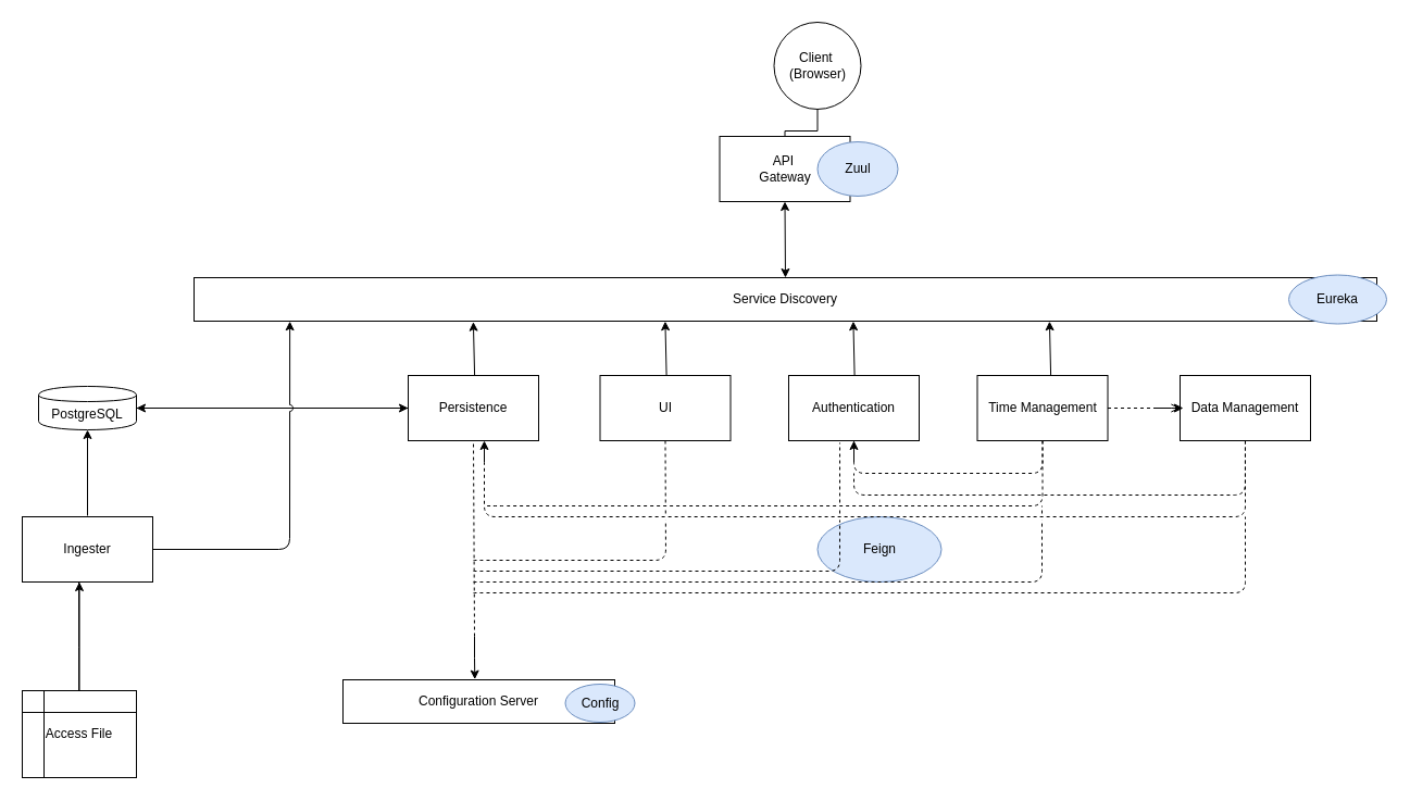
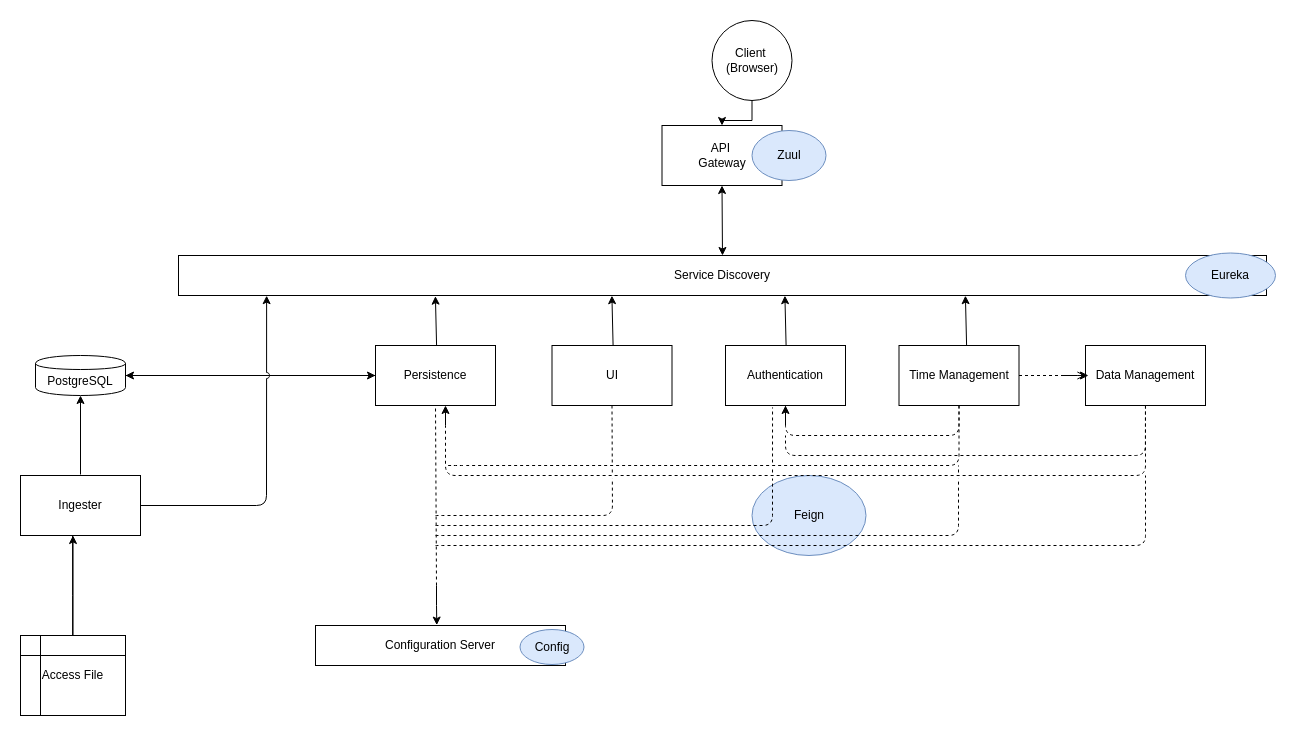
  <mxCell id="0" />
  <mxCell id="1" parent="0" />
- <mxCell id="2" style="edgeStyle=orthogonalEdgeStyle;rounded=0;orthogonalLoop=1;jettySize=auto;html=1;exitX=0.5;exitY=1;exitDx=0;exitDy=0;endArrow=none;" edge="1" parent="1" source="3" target="4"><mxGeometry relative="1" as="geometry" /></mxCell>
+ <mxCell id="2" style="edgeStyle=orthogonalEdgeStyle;rounded=0;orthogonalLoop=1;jettySize=auto;html=1;exitX=0.5;exitY=1;exitDx=0;exitDy=0;" edge="1" parent="1" source="3" target="4"><mxGeometry relative="1" as="geometry" /></mxCell>
  <mxCell id="3" value="Client&amp;nbsp;&lt;br&gt;(Browser)&lt;br&gt;" style="ellipse;whiteSpace=wrap;html=1;aspect=fixed;" vertex="1" parent="1"><mxGeometry x="711.5" y="20" width="80" height="80" as="geometry" /></mxCell>
  <mxCell id="4" value="API&amp;nbsp;&lt;br&gt;Gateway&lt;br&gt;" style="rounded=0;whiteSpace=wrap;html=1;" vertex="1" parent="1"><mxGeometry x="661.5" y="125" width="120" height="60" as="geometry" /></mxCell>
  <mxCell id="5" value="Service Discovery" style="rounded=0;whiteSpace=wrap;html=1;" vertex="1" parent="1"><mxGeometry x="178" y="255" width="1088" height="40" as="geometry" /></mxCell>
  <mxCell id="6" value="Authentication&lt;br&gt;" style="rounded=0;whiteSpace=wrap;html=1;" vertex="1" parent="1"><mxGeometry x="725" y="345" width="120" height="60" as="geometry" /></mxCell>
  <mxCell id="7" value="UI&lt;br&gt;" style="rounded=0;whiteSpace=wrap;html=1;" vertex="1" parent="1"><mxGeometry x="551.5" y="345" width="120" height="60" as="geometry" /></mxCell>
  <mxCell id="8" style="edgeStyle=orthogonalEdgeStyle;rounded=0;orthogonalLoop=1;jettySize=auto;html=1;exitX=0.434;exitY=1.003;exitDx=0;exitDy=0;exitPerimeter=0;endArrow=none;" edge="1" parent="1" source="9" target="17"><mxGeometry relative="1" as="geometry"><Array as="points"><mxPoint x="72" y="595" /><mxPoint x="72" y="595" /></Array></mxGeometry></mxCell>
  <mxCell id="9" value="Ingester&lt;br&gt;" style="rounded=0;whiteSpace=wrap;html=1;" vertex="1" parent="1"><mxGeometry x="20" y="475" width="120" height="60" as="geometry" /></mxCell>
  <mxCell id="10" value="Time Management&lt;br&gt;" style="rounded=0;whiteSpace=wrap;html=1;" vertex="1" parent="1"><mxGeometry x="898.5" y="345" width="120" height="60" as="geometry" /></mxCell>
  <mxCell id="11" style="edgeStyle=orthogonalEdgeStyle;rounded=0;orthogonalLoop=1;jettySize=auto;html=1;entryX=0;entryY=0.5;entryDx=0;entryDy=0;" edge="1" parent="1" source="12" target="15"><mxGeometry relative="1" as="geometry" /></mxCell>
  <mxCell id="12" value="PostgreSQL" style="shape=cylinder;whiteSpace=wrap;html=1;boundedLbl=1;backgroundOutline=1;" vertex="1" parent="1"><mxGeometry x="35" y="355" width="90" height="40" as="geometry" /></mxCell>
  <mxCell id="13" style="edgeStyle=orthogonalEdgeStyle;rounded=0;orthogonalLoop=1;jettySize=auto;html=1;entryX=1;entryY=0.5;entryDx=0;entryDy=0;" edge="1" parent="1" source="15" target="12"><mxGeometry relative="1" as="geometry" /></mxCell>
  <mxCell id="14" style="edgeStyle=orthogonalEdgeStyle;rounded=0;orthogonalLoop=1;jettySize=auto;html=1;entryX=0.5;entryY=0;entryDx=0;entryDy=0;" edge="1" parent="1"><mxGeometry relative="1" as="geometry"><mxPoint x="436" y="585" as="sourcePoint" /><mxPoint x="436.294" y="624.588" as="targetPoint" /><Array as="points"><mxPoint x="436" y="605" /><mxPoint x="436" y="605" /></Array></mxGeometry></mxCell>
  <mxCell id="15" value="Persistence&lt;br&gt;" style="rounded=0;whiteSpace=wrap;html=1;" vertex="1" parent="1"><mxGeometry x="375" y="345" width="120" height="60" as="geometry" /></mxCell>
  <mxCell id="16" style="edgeStyle=orthogonalEdgeStyle;rounded=0;orthogonalLoop=1;jettySize=auto;html=1;" edge="1" parent="1" source="17"><mxGeometry relative="1" as="geometry"><mxPoint x="72.5" y="535" as="targetPoint" /></mxGeometry></mxCell>
  <mxCell id="17" value="Access File" style="shape=internalStorage;whiteSpace=wrap;html=1;backgroundOutline=1;" vertex="1" parent="1"><mxGeometry x="20" y="635" width="105" height="80" as="geometry" /></mxCell>
  <mxCell id="18" value="Configuration Server" style="rounded=0;whiteSpace=wrap;html=1;" vertex="1" parent="1"><mxGeometry x="315" y="625" width="250" height="40" as="geometry" /></mxCell>
  <mxCell id="19" value="" style="endArrow=classic;html=1;entryX=0.081;entryY=1.004;entryDx=0;entryDy=0;entryPerimeter=0;exitX=1;exitY=0.5;exitDx=0;exitDy=0;jumpStyle=arc;" edge="1" parent="1" source="9" target="5"><mxGeometry width="50" height="50" relative="1" as="geometry"><mxPoint x="254" y="515" as="sourcePoint" /><mxPoint x="265" y="295" as="targetPoint" /><Array as="points"><mxPoint x="266" y="505" /></Array></mxGeometry></mxCell>
  <mxCell id="20" value="" style="endArrow=classic;html=1;exitX=0.5;exitY=0;exitDx=0;exitDy=0;entryX=0.081;entryY=1.004;entryDx=0;entryDy=0;entryPerimeter=0;" edge="1" parent="1"><mxGeometry width="50" height="50" relative="1" as="geometry"><mxPoint x="612.588" y="344.588" as="sourcePoint" /><mxPoint x="611.412" y="295.176" as="targetPoint" /></mxGeometry></mxCell>
  <mxCell id="21" value="" style="endArrow=classic;html=1;exitX=0.5;exitY=0;exitDx=0;exitDy=0;entryX=0.081;entryY=1.004;entryDx=0;entryDy=0;entryPerimeter=0;" edge="1" parent="1"><mxGeometry width="50" height="50" relative="1" as="geometry"><mxPoint x="785.588" y="344.588" as="sourcePoint" /><mxPoint x="784.412" y="295.176" as="targetPoint" /></mxGeometry></mxCell>
  <mxCell id="22" value="" style="endArrow=classic;html=1;exitX=0.5;exitY=0;exitDx=0;exitDy=0;entryX=0.081;entryY=1.004;entryDx=0;entryDy=0;entryPerimeter=0;" edge="1" parent="1"><mxGeometry width="50" height="50" relative="1" as="geometry"><mxPoint x="966.088" y="344.588" as="sourcePoint" /><mxPoint x="964.912" y="295.176" as="targetPoint" /></mxGeometry></mxCell>
  <mxCell id="23" value="" style="endArrow=classic;html=1;exitX=0.5;exitY=0;exitDx=0;exitDy=0;entryX=0.081;entryY=1.004;entryDx=0;entryDy=0;entryPerimeter=0;" edge="1" parent="1"><mxGeometry width="50" height="50" relative="1" as="geometry"><mxPoint x="436.088" y="345.088" as="sourcePoint" /><mxPoint x="434.912" y="295.676" as="targetPoint" /></mxGeometry></mxCell>
  <mxCell id="24" value="" style="endArrow=classic;startArrow=classic;html=1;entryX=0.5;entryY=1;entryDx=0;entryDy=0;exitX=0.5;exitY=0;exitDx=0;exitDy=0;" edge="1" parent="1" source="5" target="4"><mxGeometry width="50" height="50" relative="1" as="geometry"><mxPoint x="650.559" y="255.176" as="sourcePoint" /><mxPoint x="650.559" y="215.176" as="targetPoint" /></mxGeometry></mxCell>
  <mxCell id="25" value="" style="endArrow=classic;html=1;entryX=0.5;entryY=1;entryDx=0;entryDy=0;" edge="1" parent="1" target="12"><mxGeometry width="50" height="50" relative="1" as="geometry"><mxPoint x="80" y="474" as="sourcePoint" /><mxPoint x="115" y="435" as="targetPoint" /></mxGeometry></mxCell>
  <mxCell id="26" value="" style="endArrow=none;dashed=1;html=1;entryX=0.5;entryY=1;entryDx=0;entryDy=0;" edge="1" parent="1" target="15"><mxGeometry width="50" height="50" relative="1" as="geometry"><mxPoint x="436" y="585" as="sourcePoint" /><mxPoint x="455" y="415" as="targetPoint" /></mxGeometry></mxCell>
  <mxCell id="27" value="Zuul" style="ellipse;whiteSpace=wrap;html=1;fillColor=#dae8fc;strokeColor=#6c8ebf;" vertex="1" parent="1"><mxGeometry x="751.5" y="130" width="74" height="50" as="geometry" /></mxCell>
  <mxCell id="28" value="Config" style="ellipse;whiteSpace=wrap;html=1;fillColor=#dae8fc;strokeColor=#6c8ebf;" vertex="1" parent="1"><mxGeometry x="519.5" y="629" width="64" height="35" as="geometry" /></mxCell>
- <mxCell id="29" value="Feign" style="ellipse;whiteSpace=wrap;html=1;fillColor=#dae8fc;strokeColor=#6c8ebf;" vertex="1" parent="1"><mxGeometry x="751.5" y="475" width="114" height="60" as="geometry" /></mxCell>
+ <mxCell id="29" value="Feign" style="ellipse;whiteSpace=wrap;html=1;fillColor=#dae8fc;strokeColor=#6c8ebf;" vertex="1" parent="1"><mxGeometry x="751.5" y="475" width="114" height="80" as="geometry" /></mxCell>
  <mxCell id="30" value="Eureka" style="ellipse;whiteSpace=wrap;html=1;fillColor=#dae8fc;strokeColor=#6c8ebf;" vertex="1" parent="1"><mxGeometry x="1185" y="252.5" width="90" height="45" as="geometry" /></mxCell>
  <mxCell id="31" style="edgeStyle=orthogonalEdgeStyle;rounded=1;orthogonalLoop=1;jettySize=auto;html=1;jumpStyle=arc;dashed=1;endArrow=none;exitX=0.5;exitY=1;exitDx=0;exitDy=0;entryX=0.5;entryY=1;entryDx=0;entryDy=0;" edge="1" parent="1" source="10" target="6"><mxGeometry relative="1" as="geometry"><mxPoint x="1045" y="455" as="targetPoint" /><Array as="points"><mxPoint x="958" y="435" /><mxPoint x="785" y="435" /></Array></mxGeometry></mxCell>
  <mxCell id="32" value="Data Management&lt;br&gt;" style="rounded=0;whiteSpace=wrap;html=1;" vertex="1" parent="1"><mxGeometry x="1085" y="345" width="120" height="60" as="geometry" /></mxCell>
  <mxCell id="33" value="" style="endArrow=open;dashed=1;html=1;exitX=1;exitY=0.5;exitDx=0;exitDy=0;entryX=0;entryY=0.5;entryDx=0;entryDy=0;strokeColor=#000000;" edge="1" parent="1" source="10" target="32"><mxGeometry width="50" height="50" relative="1" as="geometry"><mxPoint x="1005" y="575" as="sourcePoint" /><mxPoint x="1055" y="525" as="targetPoint" /></mxGeometry></mxCell>
  <mxCell id="34" value="" style="endArrow=classic;html=1;" edge="1" parent="1"><mxGeometry width="50" height="50" relative="1" as="geometry"><mxPoint x="1063" y="375" as="sourcePoint" /><mxPoint x="1088" y="375" as="targetPoint" /><Array as="points"><mxPoint x="1083" y="375" /></Array></mxGeometry></mxCell>
  <mxCell id="35" value="" style="endArrow=classic;html=1;" edge="1" parent="1"><mxGeometry width="50" height="50" relative="1" as="geometry"><mxPoint x="785" y="425" as="sourcePoint" /><mxPoint x="785" y="405" as="targetPoint" /><Array as="points" /></mxGeometry></mxCell>
  <mxCell id="36" style="edgeStyle=orthogonalEdgeStyle;rounded=1;orthogonalLoop=1;jettySize=auto;html=1;jumpStyle=arc;dashed=1;endArrow=none;exitX=0.5;exitY=1;exitDx=0;exitDy=0;" edge="1" parent="1"><mxGeometry relative="1" as="geometry"><mxPoint x="785" y="435" as="targetPoint" /><mxPoint x="1144.941" y="405.088" as="sourcePoint" /><Array as="points"><mxPoint x="1145" y="455" /><mxPoint x="785" y="455" /></Array></mxGeometry></mxCell>
  <mxCell id="37" style="edgeStyle=orthogonalEdgeStyle;rounded=1;orthogonalLoop=1;jettySize=auto;html=1;jumpStyle=arc;dashed=1;endArrow=none;" edge="1" parent="1"><mxGeometry relative="1" as="geometry"><mxPoint x="445" y="425" as="targetPoint" /><mxPoint x="1145" y="405" as="sourcePoint" /><Array as="points"><mxPoint x="1145" y="475" /><mxPoint x="445" y="475" /></Array></mxGeometry></mxCell>
  <mxCell id="38" value="" style="endArrow=classic;html=1;" edge="1" parent="1"><mxGeometry width="50" height="50" relative="1" as="geometry"><mxPoint x="445" y="425" as="sourcePoint" /><mxPoint x="445" y="405" as="targetPoint" /><Array as="points" /></mxGeometry></mxCell>
  <mxCell id="39" style="edgeStyle=orthogonalEdgeStyle;rounded=1;orthogonalLoop=1;jettySize=auto;html=1;jumpStyle=none;dashed=1;endArrow=none;exitX=0.5;exitY=1;exitDx=0;exitDy=0;" edge="1" parent="1" source="10"><mxGeometry relative="1" as="geometry"><mxPoint x="445" y="465" as="targetPoint" /><mxPoint x="967.941" y="414.588" as="sourcePoint" /><Array as="points"><mxPoint x="958" y="465" /><mxPoint x="456" y="465" /></Array></mxGeometry></mxCell>
  <mxCell id="40" value="" style="endArrow=none;dashed=1;html=1;strokeColor=#000000;entryX=0.5;entryY=1;entryDx=0;entryDy=0;jumpStyle=gap;" edge="1" parent="1" target="7"><mxGeometry width="50" height="50" relative="1" as="geometry"><mxPoint x="435" y="515" as="sourcePoint" /><mxPoint x="75" y="735" as="targetPoint" /><Array as="points"><mxPoint x="612" y="515" /></Array></mxGeometry></mxCell>
  <mxCell id="41" value="" style="endArrow=none;dashed=1;html=1;strokeColor=#000000;entryX=0.392;entryY=1.032;entryDx=0;entryDy=0;jumpStyle=gap;entryPerimeter=0;" edge="1" parent="1" target="6"><mxGeometry width="50" height="50" relative="1" as="geometry"><mxPoint x="435" y="525" as="sourcePoint" /><mxPoint x="622.059" y="414.588" as="targetPoint" /><Array as="points"><mxPoint x="675" y="525" /><mxPoint x="772" y="525" /></Array></mxGeometry></mxCell>
  <mxCell id="42" value="" style="endArrow=none;dashed=1;html=1;strokeColor=#000000;jumpStyle=gap;" edge="1" parent="1"><mxGeometry width="50" height="50" relative="1" as="geometry"><mxPoint x="435" y="535" as="sourcePoint" /><mxPoint x="958" y="465" as="targetPoint" /><Array as="points"><mxPoint x="685" y="535" /><mxPoint x="958" y="535" /></Array></mxGeometry></mxCell>
  <mxCell id="43" value="" style="endArrow=none;dashed=1;html=1;strokeColor=#000000;jumpStyle=gap;" edge="1" parent="1"><mxGeometry width="50" height="50" relative="1" as="geometry"><mxPoint x="435" y="545" as="sourcePoint" /><mxPoint x="1145" y="475" as="targetPoint" /><Array as="points"><mxPoint x="915" y="545" /><mxPoint x="1145" y="545" /></Array></mxGeometry></mxCell>
